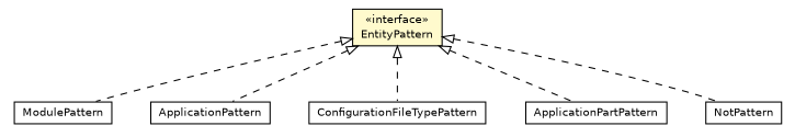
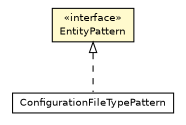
  digraph {
    nodesep=0.25
    ranksep=0.5
    node [fontcolor=black fontname=Helvetica fontsize=10.0 shape=plaintext]
    edge [arrowtail=empty dir=back fontname=Helvetica fontsize=10 headport=p labelfontname=Helvetica labelfontsize=10 style=dashed tailport=p]
-   n1 [label=<<table title="org.universAAL.middleware.interfaces.configuration.configurationEditionTypes.pattern.ModulePattern" border="0" cellborder="1" cellspacing="0" cellpadding="2" port="p" href="./ModulePattern.html"> 		<tr><td><table border="0" cellspacing="0" cellpadding="1"> <tr><td align="center" balign="center"> ModulePattern </td></tr> 		</table></td></tr> 		</table>>]
-   n2 [label=<<table title="org.universAAL.middleware.interfaces.configuration.configurationEditionTypes.pattern.ApplicationPattern" border="0" cellborder="1" cellspacing="0" cellpadding="2" port="p" href="./ApplicationPattern.html"> 		<tr><td><table border="0" cellspacing="0" cellpadding="1"> <tr><td align="center" balign="center"> ApplicationPattern </td></tr> 		</table></td></tr> 		</table>>]
    n3 [label=<<table title="org.universAAL.middleware.interfaces.configuration.configurationEditionTypes.pattern.ConfigurationFileTypePattern" border="0" cellborder="1" cellspacing="0" cellpadding="2" port="p" href="./ConfigurationFileTypePattern.html"> 		<tr><td><table border="0" cellspacing="0" cellpadding="1"> <tr><td align="center" balign="center"> ConfigurationFileTypePattern </td></tr> 		</table></td></tr> 		</table>>]
-   n4 [label=<<table title="org.universAAL.middleware.interfaces.configuration.configurationEditionTypes.pattern.ApplicationPartPattern" border="0" cellborder="1" cellspacing="0" cellpadding="2" port="p" href="./ApplicationPartPattern.html"> 		<tr><td><table border="0" cellspacing="0" cellpadding="1"> <tr><td align="center" balign="center"> ApplicationPartPattern </td></tr> 		</table></td></tr> 		</table>>]
    n5 [label=<<table title="org.universAAL.middleware.interfaces.configuration.configurationEditionTypes.pattern.EntityPattern" border="0" cellborder="1" cellspacing="0" cellpadding="2" port="p" bgcolor="lemonChiffon" href="./EntityPattern.html"> 		<tr><td><table border="0" cellspacing="0" cellpadding="1"> <tr><td align="center" balign="center"> &#171;interface&#187; </td></tr> <tr><td align="center" balign="center"> EntityPattern </td></tr> 		</table></td></tr> 		</table>>]
-   n6 [label=<<table title="org.universAAL.middleware.interfaces.configuration.configurationEditionTypes.pattern.NotPattern" border="0" cellborder="1" cellspacing="0" cellpadding="2" port="p" href="./NotPattern.html"> 		<tr><td><table border="0" cellspacing="0" cellpadding="1"> <tr><td align="center" balign="center"> NotPattern </td></tr> 		</table></td></tr> 		</table>>]
-   n5 -> n1
-   n5 -> n2
    n5 -> n3
-   n5 -> n4
-   n5 -> n6
  }
